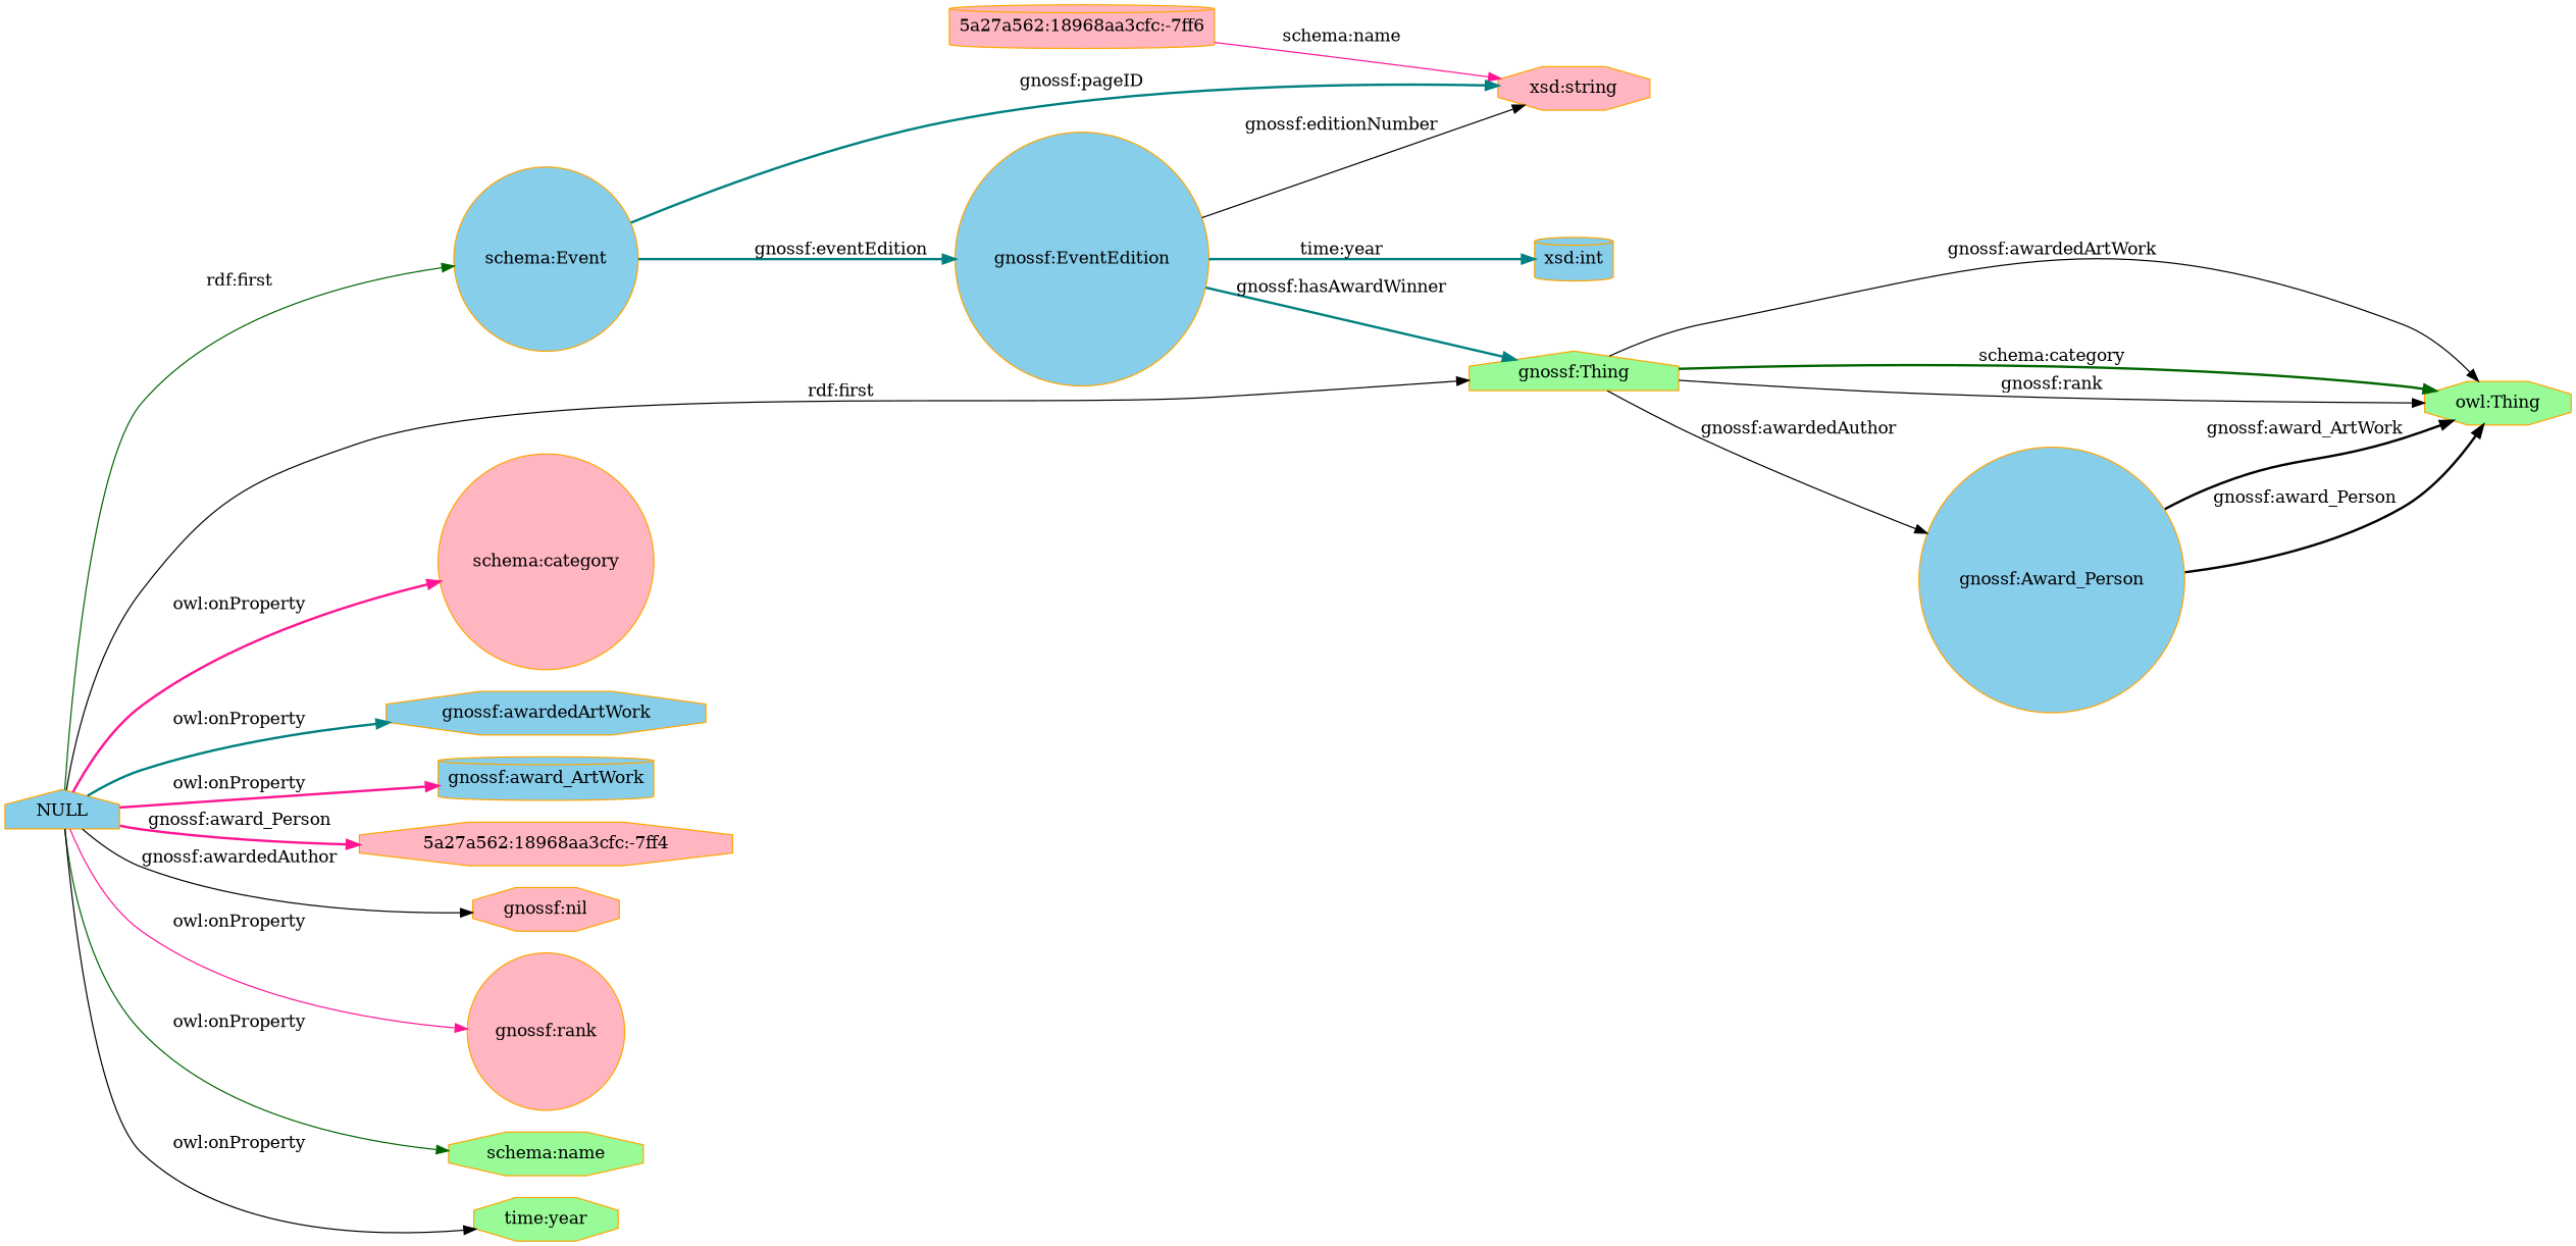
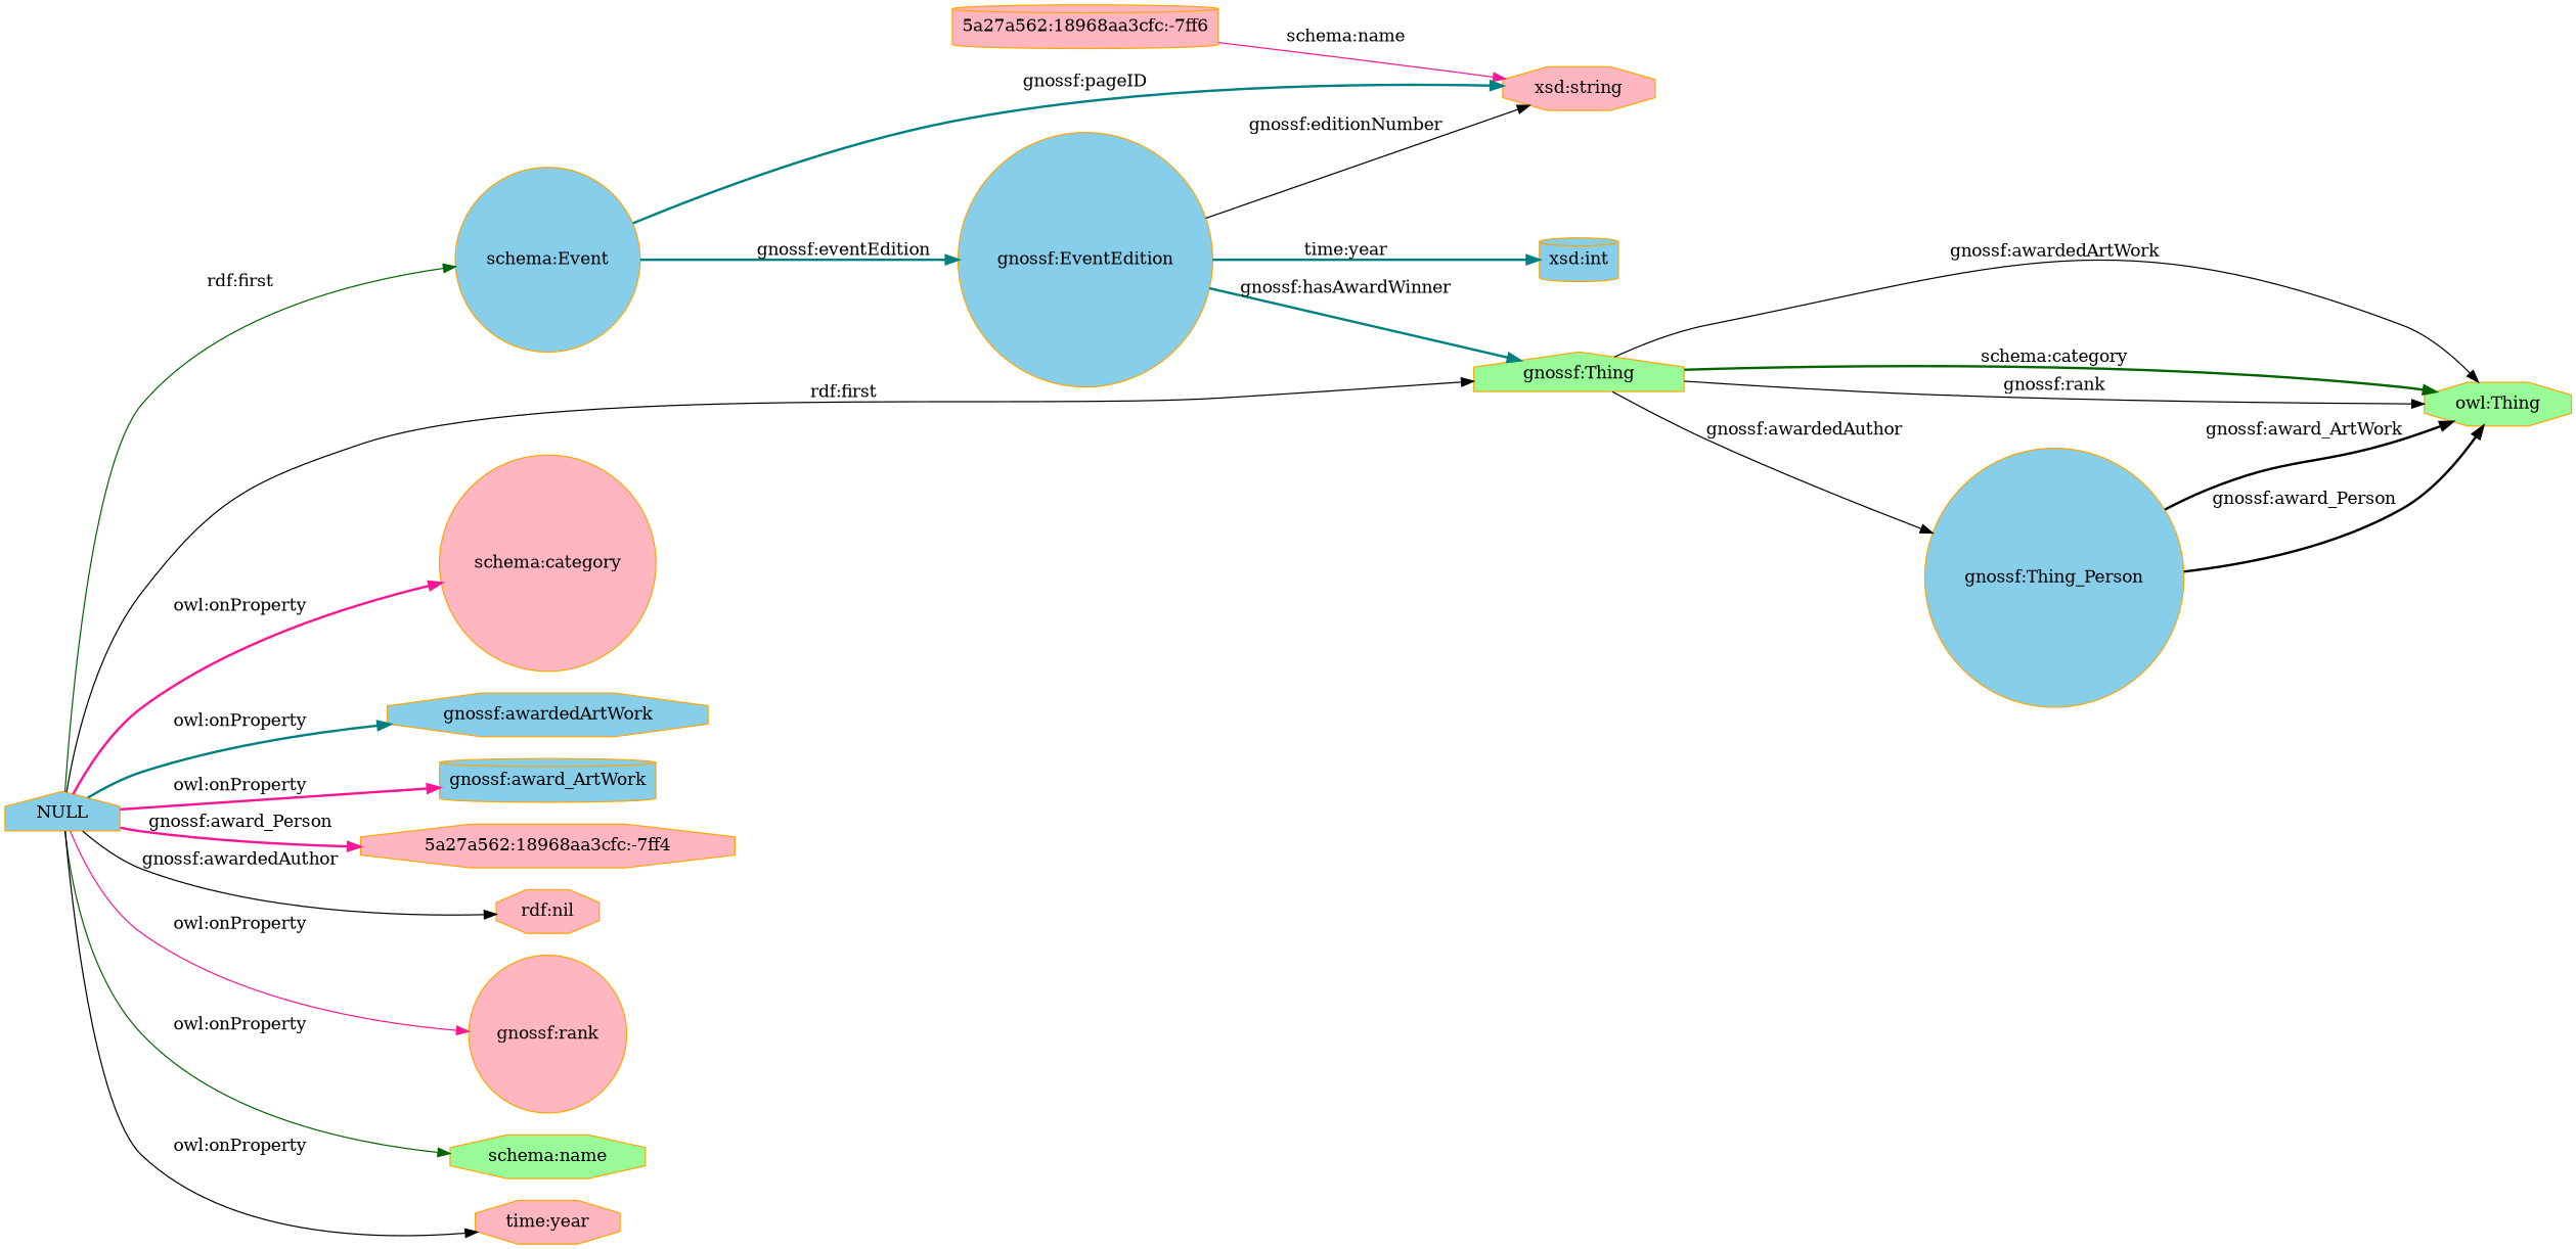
  digraph {
    rankdir=LR
    node [color=orange fillcolor=skyblue shape=octagon style=filled]
    edge [color=black style=solid]
    "5a27a562:18968aa3cfc:-7ff6" [fillcolor=lightpink shape=cylinder]
    "xsd:string" [fillcolor=lightpink]
    n3 [fillcolor=palegreen label="gnossf:Thing" shape=house]
-   "gnossf:Award_Person" [shape=circle]
+   "gnossf:Award_Person" [shape=circle label="gnossf:Thing_Person"]
    "owl:Thing" [fillcolor=palegreen]
    "schema:Event" [shape=circle]
    "gnossf:EventEdition" [shape=circle]
    "xsd:int" [shape=cylinder]
    NULL [shape=house]
    "schema:category" [fillcolor=lightpink shape=circle]
    "gnossf:awardedArtWork"
    "gnossf:award_ArtWork" [shape=cylinder]
    "5a27a562:18968aa3cfc:-7ff4" [fillcolor=lightpink]
-   "rdf:nil" [fillcolor=lightpink label="gnossf:nil"]
+   "rdf:nil" [fillcolor=lightpink]
    "gnossf:rank" [fillcolor=lightpink shape=circle]
    "schema:name" [fillcolor=palegreen]
-   "time:year" [fillcolor=palegreen]
+   "time:year" [fillcolor=lightpink]
    "5a27a562:18968aa3cfc:-7ff6" -> "xsd:string" [color=deeppink label="schema:name"]
    n3 -> "gnossf:Award_Person" [label="gnossf:awardedAuthor"]
    n3 -> "owl:Thing" [label="gnossf:awardedArtWork"]
    n3 -> "owl:Thing" [color=darkgreen label="schema:category" style=bold]
    n3 -> "owl:Thing" [label="gnossf:rank"]
    "gnossf:Award_Person" -> "owl:Thing" [label="gnossf:award_Person" style=bold]
    "gnossf:Award_Person" -> "owl:Thing" [label="gnossf:award_ArtWork" style=bold]
    "schema:Event" -> "xsd:string" [color=teal label="gnossf:pageID" style=bold]
    "schema:Event" -> "gnossf:EventEdition" [color=teal label="gnossf:eventEdition" style=bold]
    "gnossf:EventEdition" -> "xsd:string" [label="gnossf:editionNumber"]
    "gnossf:EventEdition" -> n3 [color=teal label="gnossf:hasAwardWinner" style=bold]
    "gnossf:EventEdition" -> "xsd:int" [color=teal label="time:year" style=bold]
    NULL -> n3 [label="rdf:first"]
    NULL -> "schema:Event" [color=darkgreen label="rdf:first"]
    NULL -> "schema:category" [color=deeppink label="owl:onProperty" style=bold]
    NULL -> "gnossf:awardedArtWork" [color=teal label="owl:onProperty" style=bold]
    NULL -> "gnossf:award_ArtWork" [color=deeppink label="owl:onProperty" style=bold]
    NULL -> "5a27a562:18968aa3cfc:-7ff4" [color=deeppink label="gnossf:award_Person" style=bold]
    NULL -> "rdf:nil" [label="gnossf:awardedAuthor"]
    NULL -> "gnossf:rank" [color=deeppink label="owl:onProperty"]
    NULL -> "schema:name" [color=darkgreen label="owl:onProperty"]
    NULL -> "time:year" [label="owl:onProperty"]
  }
